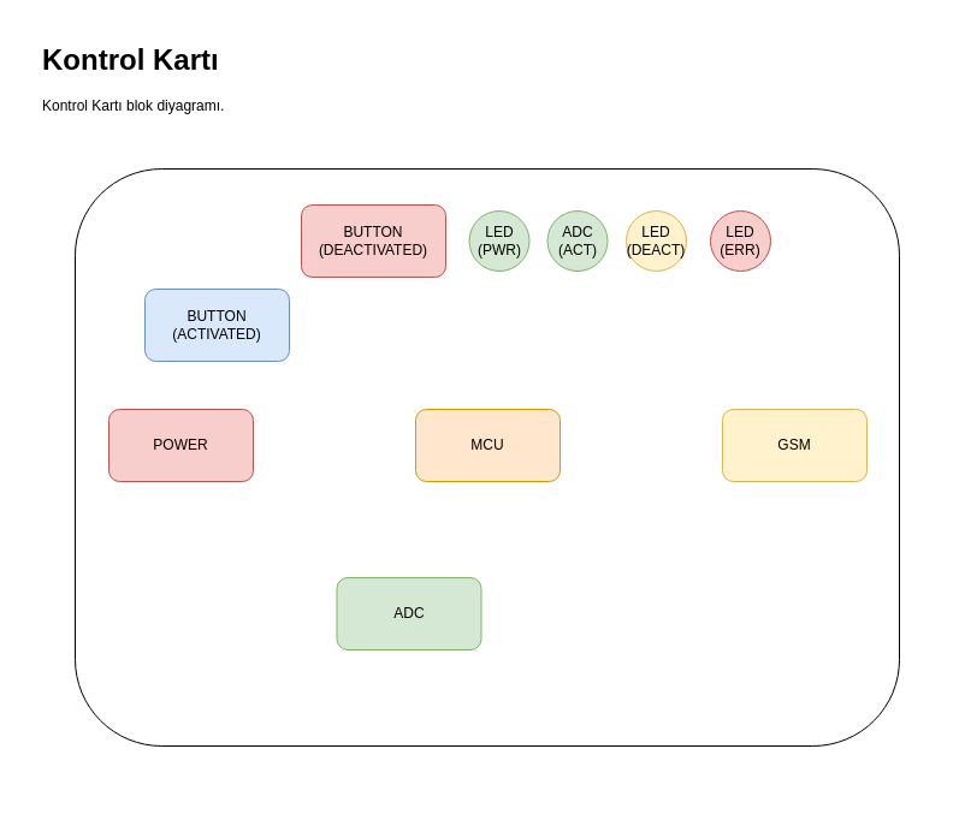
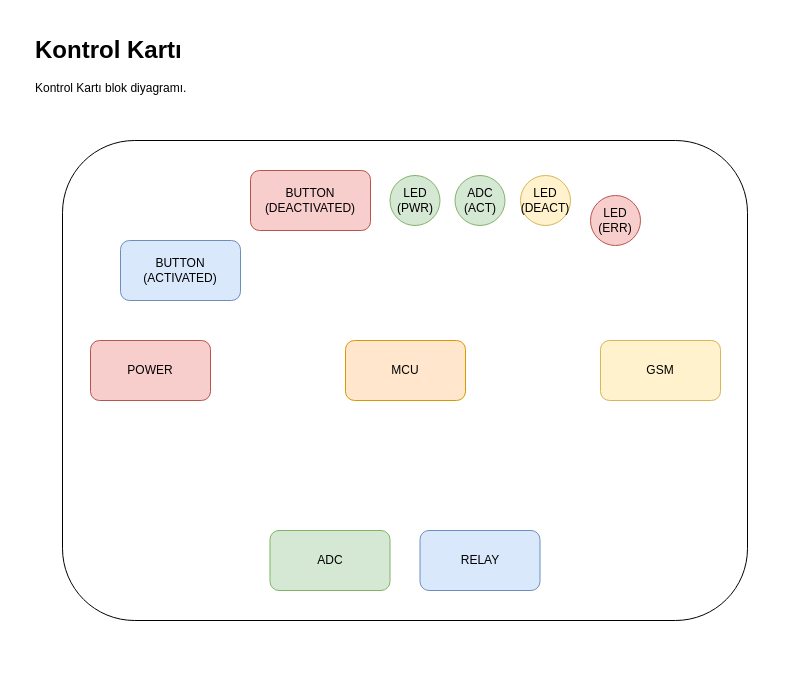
  <mxCell id="0" />
  <mxCell id="1" parent="0" />
  <mxCell id="2" value="" style="rounded=0;whiteSpace=wrap;html=1;strokeColor=none;" parent="1" vertex="1"><mxGeometry x="20" y="20" width="760" height="640" as="geometry" /></mxCell>
  <mxCell id="3" value="" style="rounded=1;whiteSpace=wrap;html=1;" parent="1" vertex="1"><mxGeometry x="62" y="140" width="685" height="480" as="geometry" /></mxCell>
  <mxCell id="4" value="MCU" style="rounded=1;whiteSpace=wrap;html=1;fillColor=#ffe6cc;strokeColor=#d79b00;" parent="1" vertex="1"><mxGeometry x="345" y="340" width="120" height="60" as="geometry" /></mxCell>
- <mxCell id="5" value="ADC" style="rounded=1;whiteSpace=wrap;html=1;fillColor=#d5e8d4;strokeColor=#82b366;" parent="1" vertex="1"><mxGeometry x="279.5" y="480" width="120" height="60" as="geometry" /></mxCell>
+ <mxCell id="5" value="ADC" style="rounded=1;whiteSpace=wrap;html=1;fillColor=#d5e8d4;strokeColor=#82b366;" parent="1" vertex="1"><mxGeometry x="269.5" y="530" width="120" height="60" as="geometry" /></mxCell>
+ <mxCell id="6" value="RELAY" style="rounded=1;whiteSpace=wrap;html=1;fillColor=#dae8fc;strokeColor=#6c8ebf;" parent="1" vertex="1"><mxGeometry x="419.5" y="530" width="120" height="60" as="geometry" /></mxCell>
  <mxCell id="7" value="POWER" style="rounded=1;whiteSpace=wrap;html=1;fillColor=#f8cecc;strokeColor=#b85450;" parent="1" vertex="1"><mxGeometry x="90" y="340" width="120" height="60" as="geometry" /></mxCell>
  <mxCell id="8" value="GSM" style="rounded=1;whiteSpace=wrap;html=1;fillColor=#fff2cc;strokeColor=#d6b656;" parent="1" vertex="1"><mxGeometry x="600" y="340" width="120" height="60" as="geometry" /></mxCell>
  <mxCell id="9" value="&lt;h1&gt;Kontrol Kartı&lt;/h1&gt;&lt;p&gt;Kontrol Kartı blok diyagramı.&lt;/p&gt;" style="text;html=1;strokeColor=none;fillColor=none;spacing=5;spacingTop=-20;whiteSpace=wrap;overflow=hidden;rounded=0;" parent="1" vertex="1"><mxGeometry x="30" y="30" width="710" height="120" as="geometry" /></mxCell>
  <mxCell id="10" value="BUTTON&lt;br&gt;(ACTIVATED)" style="rounded=1;whiteSpace=wrap;html=1;fillColor=#dae8fc;strokeColor=#6c8ebf;" vertex="1" parent="1"><mxGeometry x="120" y="240" width="120" height="60" as="geometry" /></mxCell>
  <mxCell id="11" value="BUTTON&lt;br&gt;(DEACTIVATED)" style="rounded=1;whiteSpace=wrap;html=1;fillColor=#f8cecc;strokeColor=#b85450;" vertex="1" parent="1"><mxGeometry x="250" y="170" width="120" height="60" as="geometry" /></mxCell>
  <mxCell id="12" value="LED&lt;br&gt;(PWR)" style="ellipse;whiteSpace=wrap;html=1;aspect=fixed;fillColor=#d5e8d4;strokeColor=#82b366;" vertex="1" parent="1"><mxGeometry x="389.5" y="175" width="50" height="50" as="geometry" /></mxCell>
  <mxCell id="13" value="ADC&lt;br&gt;(ACT)" style="ellipse;whiteSpace=wrap;html=1;aspect=fixed;fillColor=#d5e8d4;strokeColor=#82b366;" vertex="1" parent="1"><mxGeometry x="454.5" y="175" width="50" height="50" as="geometry" /></mxCell>
  <mxCell id="14" value="LED&lt;br&gt;(DEACT)" style="ellipse;whiteSpace=wrap;html=1;aspect=fixed;fillColor=#fff2cc;strokeColor=#d6b656;" vertex="1" parent="1"><mxGeometry x="520" y="175" width="50" height="50" as="geometry" /></mxCell>
- <mxCell id="15" value="LED&lt;br&gt;(ERR)" style="ellipse;whiteSpace=wrap;html=1;aspect=fixed;fillColor=#f8cecc;strokeColor=#b85450;" vertex="1" parent="1"><mxGeometry x="590" y="175" width="50" height="50" as="geometry" /></mxCell>
+ <mxCell id="15" value="LED&lt;br&gt;(ERR)" style="ellipse;whiteSpace=wrap;html=1;aspect=fixed;fillColor=#f8cecc;strokeColor=#b85450;" vertex="1" parent="1"><mxGeometry x="590" y="195" width="50" height="50" as="geometry" /></mxCell>
